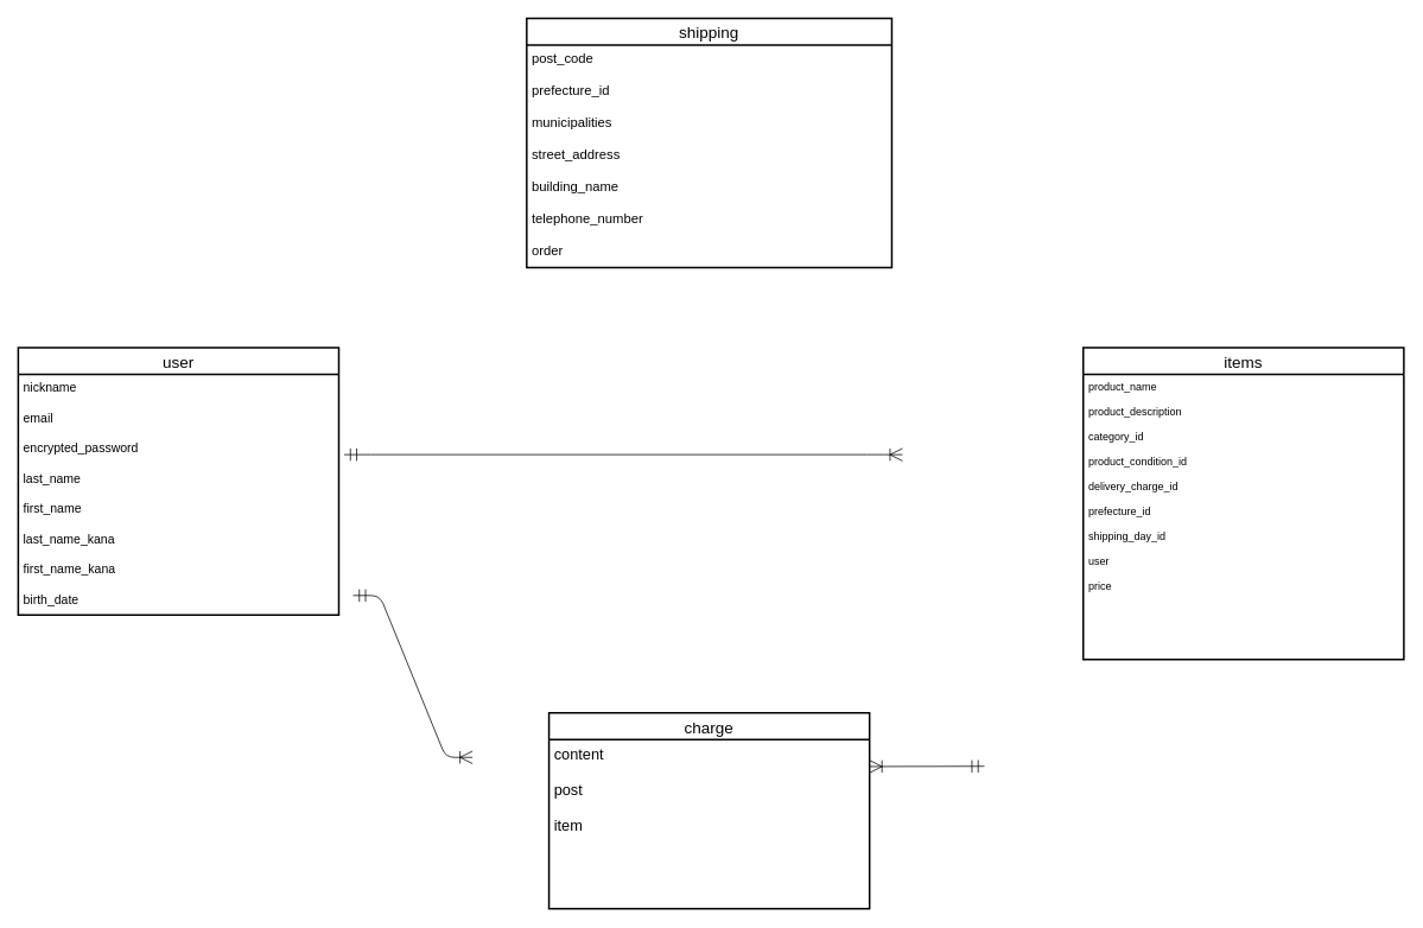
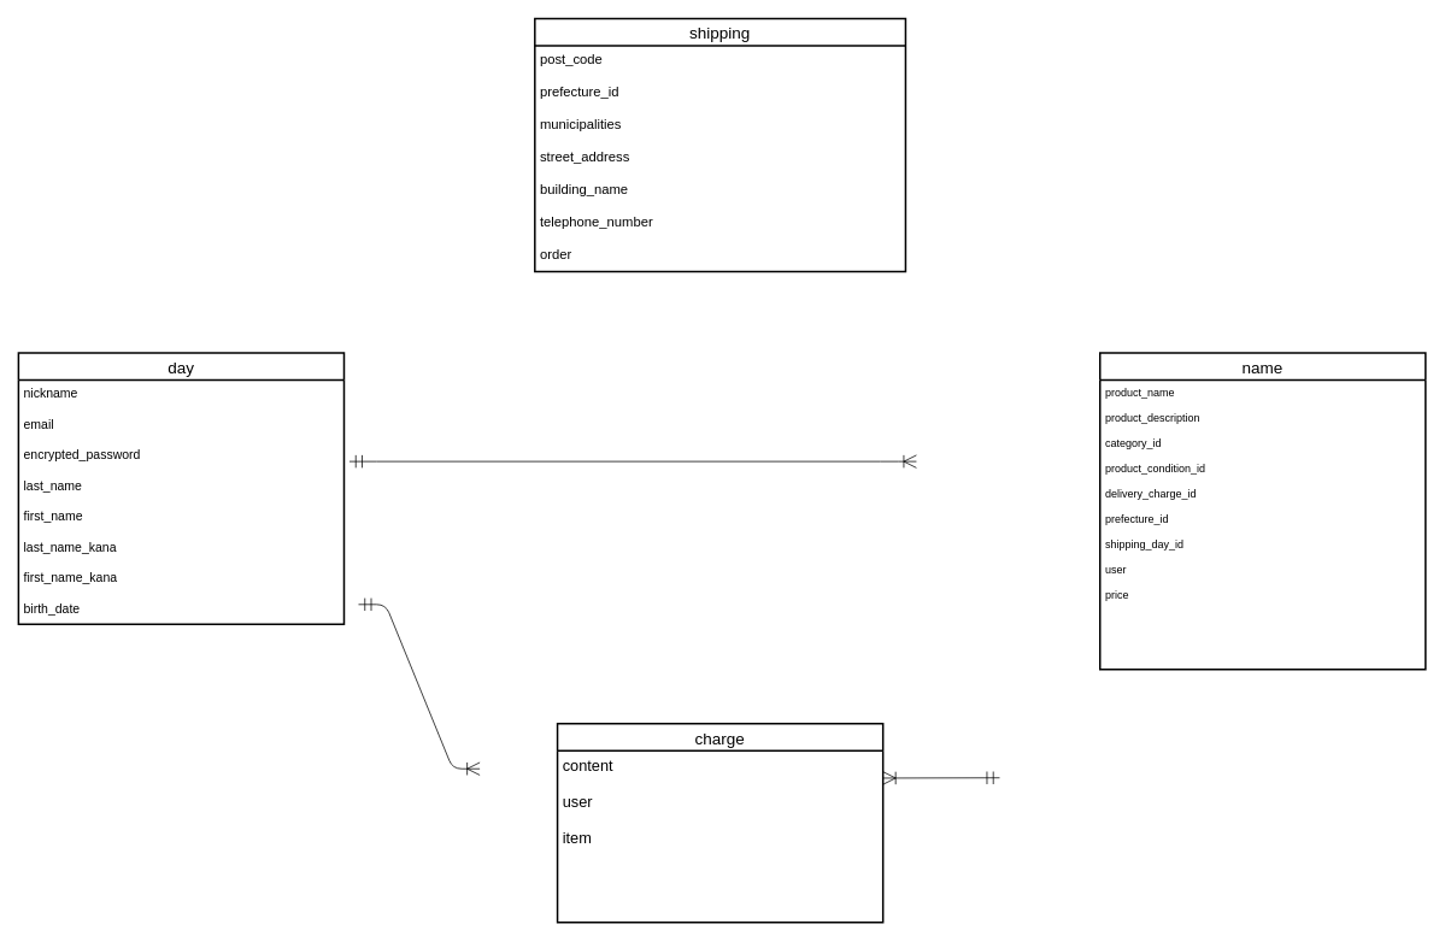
  <mxCell id="0" />
  <mxCell id="1" parent="0" />
- <mxCell id="2" value="user" style="swimlane;childLayout=stackLayout;horizontal=1;startSize=30;horizontalStack=0;rounded=1;fontSize=18;fontStyle=0;strokeWidth=2;resizeParent=0;resizeLast=1;shadow=0;dashed=0;align=center;arcSize=0;" parent="1" vertex="1"><mxGeometry x="20" y="390" width="360" height="300" as="geometry" /></mxCell>
+ <mxCell id="2" value="day" style="swimlane;childLayout=stackLayout;horizontal=1;startSize=30;horizontalStack=0;rounded=1;fontSize=18;fontStyle=0;strokeWidth=2;resizeParent=0;resizeLast=1;shadow=0;dashed=0;align=center;arcSize=0;" parent="1" vertex="1"><mxGeometry x="20" y="390" width="360" height="300" as="geometry" /></mxCell>
  <mxCell id="3" value="nickname&#10;&#10;email    &#10;&#10;encrypted_password&#10;&#10;last_name&#10;&#10;first_name&#10;&#10;last_name_kana&#10;&#10;first_name_kana&#10;&#10;birth_date" style="align=left;strokeColor=none;fillColor=none;spacingLeft=4;fontSize=14;verticalAlign=top;resizable=0;rotatable=0;part=1;" parent="2" vertex="1"><mxGeometry y="30" width="360" height="270" as="geometry" /></mxCell>
- <mxCell id="4" value="items" style="swimlane;childLayout=stackLayout;horizontal=1;startSize=30;horizontalStack=0;rounded=1;fontSize=18;fontStyle=0;strokeWidth=2;resizeParent=0;resizeLast=1;shadow=0;dashed=0;align=center;arcSize=0;" parent="1" vertex="1"><mxGeometry x="1216" y="390" width="360" height="350" as="geometry" /></mxCell>
+ <mxCell id="4" value="name" style="swimlane;childLayout=stackLayout;horizontal=1;startSize=30;horizontalStack=0;rounded=1;fontSize=18;fontStyle=0;strokeWidth=2;resizeParent=0;resizeLast=1;shadow=0;dashed=0;align=center;arcSize=0;" parent="1" vertex="1"><mxGeometry x="1216" y="390" width="360" height="350" as="geometry" /></mxCell>
  <mxCell id="5" value="product_name&#10;&#10;product_description&#10;&#10;category_id&#10;&#10;product_condition_id&#10;&#10;delivery_charge_id&#10;&#10;prefecture_id&#10;&#10;shipping_day_id&#10;&#10;user&#10;&#10;price&#10;" style="align=left;strokeColor=none;fillColor=none;spacingLeft=4;fontSize=12;verticalAlign=top;resizable=0;rotatable=0;part=1;" parent="4" vertex="1"><mxGeometry y="30" width="360" height="320" as="geometry" /></mxCell>
  <mxCell id="6" value="charge" style="swimlane;childLayout=stackLayout;horizontal=1;startSize=30;horizontalStack=0;rounded=1;fontSize=18;fontStyle=0;strokeWidth=2;resizeParent=0;resizeLast=1;shadow=0;dashed=0;align=center;arcSize=0;" parent="1" vertex="1"><mxGeometry x="616" y="800" width="360" height="220" as="geometry" /></mxCell>
- <mxCell id="7" value="content&#10;&#10;post&#10;&#10;item" style="align=left;strokeColor=none;fillColor=none;spacingLeft=4;fontSize=17;verticalAlign=top;resizable=0;rotatable=0;part=1;" parent="6" vertex="1"><mxGeometry y="30" width="360" height="190" as="geometry" /></mxCell>
+ <mxCell id="7" value="content&#10;&#10;user&#10;&#10;item" style="align=left;strokeColor=none;fillColor=none;spacingLeft=4;fontSize=17;verticalAlign=top;resizable=0;rotatable=0;part=1;" parent="6" vertex="1"><mxGeometry y="30" width="360" height="190" as="geometry" /></mxCell>
  <mxCell id="8" value="" style="edgeStyle=entityRelationEdgeStyle;fontSize=12;html=1;endArrow=ERoneToMany;startArrow=ERmandOne;startSize=12;endSize=12;targetPerimeterSpacing=4;entryX=0;entryY=0.5;entryDx=0;entryDy=0;" parent="1" edge="1"><mxGeometry width="100" height="100" relative="1" as="geometry"><mxPoint x="386" y="510" as="sourcePoint" /><mxPoint x="1013" y="510" as="targetPoint" /></mxGeometry></mxCell>
  <mxCell id="9" value="" style="edgeStyle=entityRelationEdgeStyle;fontSize=12;html=1;endArrow=ERoneToMany;startArrow=ERmandOne;startSize=12;endSize=12;targetPerimeterSpacing=4;exitX=1.008;exitY=0.66;exitDx=0;exitDy=0;exitPerimeter=0;" parent="1" edge="1"><mxGeometry width="100" height="100" relative="1" as="geometry"><mxPoint x="396" y="668.2" as="sourcePoint" /><mxPoint x="530.12" y="850" as="targetPoint" /></mxGeometry></mxCell>
  <mxCell id="10" value="" style="fontSize=12;html=1;endArrow=ERoneToMany;startArrow=ERmandOne;startSize=12;endSize=12;targetPerimeterSpacing=4;entryX=1;entryY=0.07;entryDx=0;entryDy=0;entryPerimeter=0;" parent="1" edge="1"><mxGeometry width="100" height="100" relative="1" as="geometry"><mxPoint x="1105" y="860" as="sourcePoint" /><mxPoint x="976" y="860.3" as="targetPoint" /></mxGeometry></mxCell>
  <mxCell id="11" value="shipping" style="swimlane;childLayout=stackLayout;horizontal=1;startSize=30;horizontalStack=0;rounded=1;fontSize=18;fontStyle=0;strokeWidth=2;resizeParent=0;resizeLast=1;shadow=0;dashed=0;align=center;arcSize=0;" parent="1" vertex="1"><mxGeometry x="591" y="20" width="410" height="280" as="geometry" /></mxCell>
  <mxCell id="12" value="post_code&#10;&#10;prefecture_id&#10;&#10;municipalities&#10;&#10;street_address&#10;&#10;building_name&#10;&#10;telephone_number&#10;&#10;order" style="align=left;strokeColor=none;fillColor=none;spacingLeft=4;fontSize=15;verticalAlign=top;resizable=0;rotatable=0;part=1;" parent="11" vertex="1"><mxGeometry y="30" width="410" height="250" as="geometry" /></mxCell>
